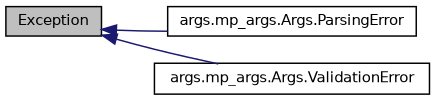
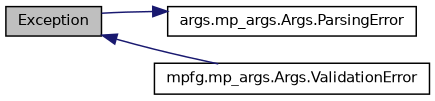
  digraph {
    rankdir=LR
    node [color=black fillcolor=white fontname=Helvetica fontsize=10 shape=record style=filled]
    edge [color=midnightblue dir=back fontname=Helvetica fontsize=10 labelfontname=Helvetica labelfontsize=10 style=solid]
    n1 [fillcolor=grey75 fontcolor=black height=0.2 label=Exception width=0.4]
    n2 [height=0.2 label="args.mp_args.Args.ParsingError" width=0.4]
-   n3 [height=0.2 label="args.mp_args.Args.ValidationError" width=0.4]
-   n1 -> n2
+   n3 [height=0.2 label="mpfg.mp_args.Args.ValidationError" width=0.4]
+   n2 -> n1
    n1 -> n3
  }
